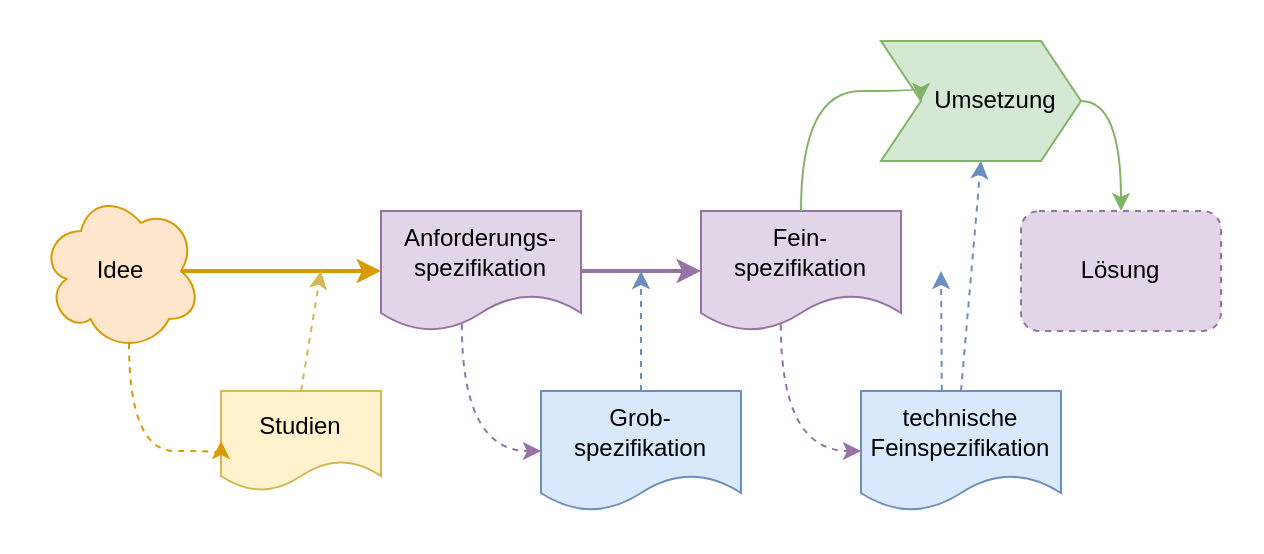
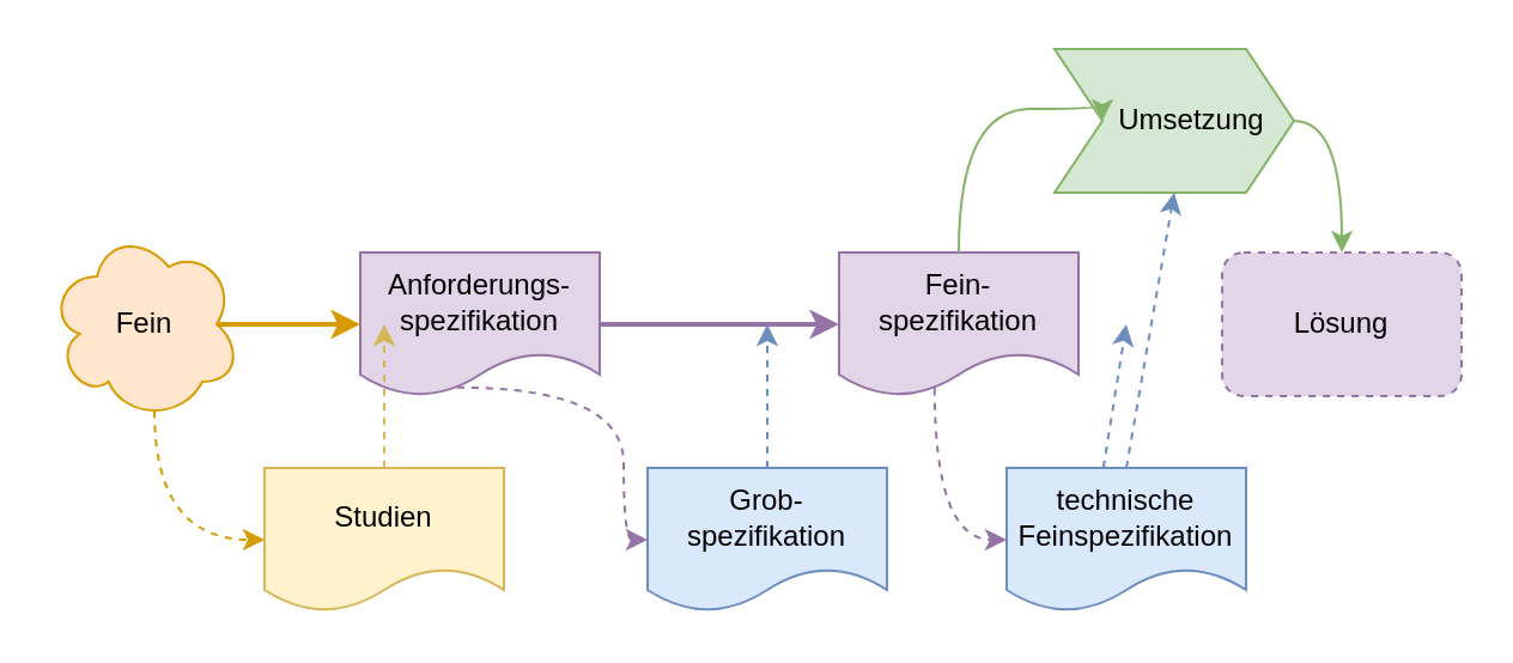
  <mxCell id="0" />
  <mxCell id="1" parent="0" />
- <mxCell id="2" value="Idee" style="ellipse;shape=cloud;whiteSpace=wrap;html=1;fillColor=#ffe6cc;strokeColor=#d79b00;" vertex="1" parent="1"><mxGeometry x="20" y="95" width="80" height="80" as="geometry" /></mxCell>
- <mxCell id="3" value="Anforderungs-&lt;br&gt;spezifikation" style="shape=document;whiteSpace=wrap;html=1;boundedLbl=1;fillColor=#e1d5e7;strokeColor=#9673a6;" vertex="1" parent="1"><mxGeometry x="190" y="105" width="100" height="60" as="geometry" /></mxCell>
+ <mxCell id="2" value="Fein" style="ellipse;shape=cloud;whiteSpace=wrap;html=1;fillColor=#ffe6cc;strokeColor=#d79b00;" vertex="1" parent="1"><mxGeometry x="20" y="95" width="80" height="80" as="geometry" /></mxCell>
+ <mxCell id="3" value="Anforderungs-&lt;br&gt;spezifikation" style="shape=document;whiteSpace=wrap;html=1;boundedLbl=1;fillColor=#e1d5e7;strokeColor=#9673a6;" vertex="1" parent="1"><mxGeometry x="150" y="105" width="100" height="60" as="geometry" /></mxCell>
  <mxCell id="4" value="Fein-&lt;br&gt;spezifikation" style="shape=document;whiteSpace=wrap;html=1;boundedLbl=1;fillColor=#e1d5e7;strokeColor=#9673a6;" vertex="1" parent="1"><mxGeometry x="350" y="105" width="100" height="60" as="geometry" /></mxCell>
  <mxCell id="5" value="Grob-&lt;br&gt;spezifikation" style="shape=document;whiteSpace=wrap;html=1;boundedLbl=1;fillColor=#dae8fc;strokeColor=#6c8ebf;" vertex="1" parent="1"><mxGeometry x="270" y="195" width="100" height="60" as="geometry" /></mxCell>
- <mxCell id="6" value="technische&lt;br&gt;Feinspezifikation" style="shape=document;whiteSpace=wrap;html=1;boundedLbl=1;fillColor=#dae8fc;strokeColor=#6c8ebf;" vertex="1" parent="1"><mxGeometry x="430" y="195" width="100" height="60" as="geometry" /></mxCell>
+ <mxCell id="6" value="technische&lt;br&gt;Feinspezifikation" style="shape=document;whiteSpace=wrap;html=1;boundedLbl=1;fillColor=#dae8fc;strokeColor=#6c8ebf;" vertex="1" parent="1"><mxGeometry x="420" y="195" width="100" height="60" as="geometry" /></mxCell>
  <mxCell id="7" value="Umsetzung" style="shape=step;perimeter=stepPerimeter;whiteSpace=wrap;html=1;fixedSize=1;spacingLeft=15;fillColor=#d5e8d4;strokeColor=#82b366;" vertex="1" parent="1"><mxGeometry x="440" y="20" width="100" height="60" as="geometry" /></mxCell>
  <mxCell id="8" value="Lösung" style="rounded=1;whiteSpace=wrap;html=1;fillColor=#e1d5e7;strokeColor=#9673a6;dashed=1;" vertex="1" parent="1"><mxGeometry x="510" y="105" width="100" height="60" as="geometry" /></mxCell>
- <mxCell id="9" value="Studien" style="shape=document;whiteSpace=wrap;html=1;boundedLbl=1;fillColor=#fff2cc;strokeColor=#d6b656;" vertex="1" parent="1"><mxGeometry x="110" y="195" width="80" height="50" as="geometry" /></mxCell>
+ <mxCell id="9" value="Studien" style="shape=document;whiteSpace=wrap;html=1;boundedLbl=1;fillColor=#fff2cc;strokeColor=#d6b656;" vertex="1" parent="1"><mxGeometry x="110" y="195" width="100" height="60" as="geometry" /></mxCell>
  <mxCell id="10" value="" style="endArrow=classic;html=1;exitX=0.875;exitY=0.5;exitDx=0;exitDy=0;exitPerimeter=0;entryX=0;entryY=0.5;entryDx=0;entryDy=0;strokeWidth=2;fillColor=#ffe6cc;strokeColor=#d79b00;" edge="1" parent="1" source="2" target="3"><mxGeometry width="50" height="50" relative="1" as="geometry"><mxPoint x="170" y="85" as="sourcePoint" /><mxPoint x="220" y="35" as="targetPoint" /></mxGeometry></mxCell>
  <mxCell id="11" value="" style="endArrow=classic;html=1;strokeWidth=2;exitX=1;exitY=0.5;exitDx=0;exitDy=0;fillColor=#e1d5e7;strokeColor=#9673a6;" edge="1" parent="1" source="3" target="4"><mxGeometry width="50" height="50" relative="1" as="geometry"><mxPoint x="330" y="85" as="sourcePoint" /><mxPoint x="380" y="35" as="targetPoint" /></mxGeometry></mxCell>
  <mxCell id="12" value="" style="endArrow=classic;html=1;strokeWidth=1;dashed=1;fillColor=#dae8fc;strokeColor=#6c8ebf;exitX=0.5;exitY=0;exitDx=0;exitDy=0;" edge="1" parent="1" source="5"><mxGeometry width="50" height="50" relative="1" as="geometry"><mxPoint x="310" y="395" as="sourcePoint" /><mxPoint x="320" y="135" as="targetPoint" /></mxGeometry></mxCell>
  <mxCell id="13" value="" style="endArrow=classic;html=1;dashed=1;strokeWidth=1;fillColor=#dae8fc;strokeColor=#6c8ebf;exitX=0.404;exitY=-0.001;exitDx=0;exitDy=0;exitPerimeter=0;" edge="1" parent="1" source="6"><mxGeometry width="50" height="50" relative="1" as="geometry"><mxPoint x="470" y="185" as="sourcePoint" /><mxPoint x="470" y="135" as="targetPoint" /></mxGeometry></mxCell>
  <mxCell id="14" value="" style="endArrow=classic;html=1;dashed=1;strokeWidth=1;fillColor=#dae8fc;strokeColor=#6c8ebf;exitX=0.5;exitY=0;exitDx=0;exitDy=0;entryX=0.5;entryY=1;entryDx=0;entryDy=0;" edge="1" parent="1" source="6" target="7"><mxGeometry width="50" height="50" relative="1" as="geometry"><mxPoint x="480.2" y="154.94" as="sourcePoint" /><mxPoint x="479.8" y="95" as="targetPoint" /></mxGeometry></mxCell>
  <mxCell id="15" value="" style="endArrow=classic;html=1;dashed=1;strokeWidth=1;exitX=0.5;exitY=0;exitDx=0;exitDy=0;fillColor=#fff2cc;strokeColor=#d6b656;" edge="1" parent="1" source="9"><mxGeometry width="50" height="50" relative="1" as="geometry"><mxPoint x="150" y="85" as="sourcePoint" /><mxPoint x="160" y="135" as="targetPoint" /></mxGeometry></mxCell>
  <mxCell id="16" value="" style="endArrow=classic;html=1;strokeWidth=1;entryX=0;entryY=0.5;entryDx=0;entryDy=0;exitX=0.5;exitY=0;exitDx=0;exitDy=0;fillColor=#d5e8d4;strokeColor=#82b366;edgeStyle=orthogonalEdgeStyle;curved=1;" edge="1" parent="1" source="4" target="7"><mxGeometry width="50" height="50" relative="1" as="geometry"><mxPoint x="330" y="85" as="sourcePoint" /><mxPoint x="380" y="35" as="targetPoint" /><Array as="points"><mxPoint x="400" y="45" /></Array></mxGeometry></mxCell>
  <mxCell id="17" value="" style="endArrow=classic;html=1;strokeWidth=1;exitX=1;exitY=0.5;exitDx=0;exitDy=0;entryX=0.5;entryY=0;entryDx=0;entryDy=0;fillColor=#d5e8d4;strokeColor=#82b366;edgeStyle=orthogonalEdgeStyle;curved=1;" edge="1" parent="1" source="7" target="8"><mxGeometry width="50" height="50" relative="1" as="geometry"><mxPoint x="580" y="65" as="sourcePoint" /><mxPoint x="630" y="15" as="targetPoint" /></mxGeometry></mxCell>
  <mxCell id="18" value="" style="endArrow=classic;html=1;strokeWidth=1;exitX=0.55;exitY=0.95;exitDx=0;exitDy=0;exitPerimeter=0;entryX=0;entryY=0.5;entryDx=0;entryDy=0;fillColor=#ffe6cc;strokeColor=#d79b00;dashed=1;edgeStyle=orthogonalEdgeStyle;curved=1;" edge="1" parent="1" source="2" target="9"><mxGeometry width="50" height="50" relative="1" as="geometry"><mxPoint x="100" y="335" as="sourcePoint" /><mxPoint x="150" y="285" as="targetPoint" /><Array as="points"><mxPoint x="64" y="225" /></Array></mxGeometry></mxCell>
  <mxCell id="19" value="" style="endArrow=classic;html=1;strokeWidth=1;fillColor=#e1d5e7;strokeColor=#9673a6;entryX=0;entryY=0.5;entryDx=0;entryDy=0;exitX=0.404;exitY=0.94;exitDx=0;exitDy=0;exitPerimeter=0;dashed=1;edgeStyle=orthogonalEdgeStyle;curved=1;" edge="1" parent="1" source="3" target="5"><mxGeometry width="50" height="50" relative="1" as="geometry"><mxPoint x="240" y="175" as="sourcePoint" /><mxPoint x="340" y="295" as="targetPoint" /></mxGeometry></mxCell>
  <mxCell id="20" value="" style="endArrow=classic;html=1;strokeWidth=1;fillColor=#e1d5e7;strokeColor=#9673a6;entryX=0;entryY=0.5;entryDx=0;entryDy=0;dashed=1;exitX=0.399;exitY=0.943;exitDx=0;exitDy=0;exitPerimeter=0;edgeStyle=orthogonalEdgeStyle;curved=1;" edge="1" parent="1" source="4" target="6"><mxGeometry width="50" height="50" relative="1" as="geometry"><mxPoint x="400" y="165" as="sourcePoint" /><mxPoint x="430" y="224.12" as="targetPoint" /><Array as="points" /></mxGeometry></mxCell>
